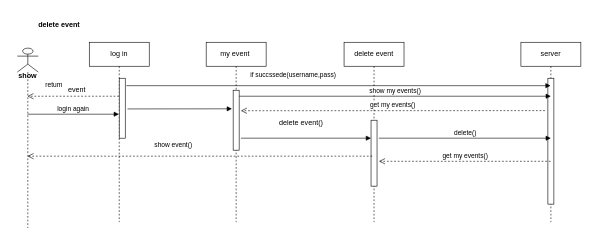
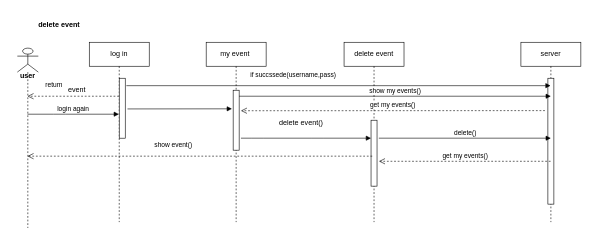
  <mxCell id="0" />
  <mxCell id="1" parent="0" />
  <mxCell id="2" value="delete event" style="shape=umlLifeline;perimeter=lifelinePerimeter;whiteSpace=wrap;html=1;container=1;collapsible=0;recursiveResize=0;outlineConnect=0;" vertex="1" parent="1"><mxGeometry x="573" y="70" width="100" height="300" as="geometry" /></mxCell>
  <mxCell id="3" value="" style="html=1;points=[];perimeter=orthogonalPerimeter;" vertex="1" parent="2"><mxGeometry x="45" y="130" width="10" height="110" as="geometry" /></mxCell>
  <mxCell id="4" value="server" style="shape=umlLifeline;perimeter=lifelinePerimeter;whiteSpace=wrap;html=1;container=1;collapsible=0;recursiveResize=0;outlineConnect=0;" vertex="1" parent="1"><mxGeometry x="868" y="70" width="100" height="300" as="geometry" /></mxCell>
  <mxCell id="5" value="" style="html=1;points=[];perimeter=orthogonalPerimeter;" vertex="1" parent="4"><mxGeometry x="45" y="60" width="10" height="210" as="geometry" /></mxCell>
  <mxCell id="6" value="" style="shape=umlLifeline;participant=umlActor;perimeter=lifelinePerimeter;whiteSpace=wrap;html=1;container=1;collapsible=0;recursiveResize=0;verticalAlign=top;spacingTop=36;labelBackgroundColor=#ffffff;outlineConnect=0;" vertex="1" parent="1"><mxGeometry x="28" y="79.8" width="35" height="300" as="geometry" /></mxCell>
- <mxCell id="7" value="show" style="text;align=center;fontStyle=1;verticalAlign=middle;spacingLeft=3;spacingRight=3;strokeColor=none;rotatable=0;points=[[0,0.5],[1,0.5]];portConstraint=eastwest;" vertex="1" parent="6"><mxGeometry x="-7.5" y="40.2" width="50" height="10" as="geometry" /></mxCell>
+ <mxCell id="7" value="user" style="text;align=center;fontStyle=1;verticalAlign=middle;spacingLeft=3;spacingRight=3;strokeColor=none;rotatable=0;points=[[0,0.5],[1,0.5]];portConstraint=eastwest;" vertex="1" parent="6"><mxGeometry x="-7.5" y="40.2" width="50" height="10" as="geometry" /></mxCell>
  <mxCell id="8" value="delete event" style="text;align=center;fontStyle=1;verticalAlign=middle;spacingLeft=3;spacingRight=3;strokeColor=none;rotatable=0;points=[[0,0.5],[1,0.5]];portConstraint=eastwest;" vertex="1" parent="1"><mxGeometry x="53" y="20" width="90" height="40" as="geometry" /></mxCell>
  <mxCell id="9" value="delete event()" style="text;html=1;resizable=0;points=[];autosize=1;align=left;verticalAlign=top;spacingTop=-4;" vertex="1" parent="1"><mxGeometry x="463" y="195" width="90" height="20" as="geometry" /></mxCell>
  <mxCell id="10" value="delete()" style="html=1;verticalAlign=bottom;endArrow=block;" edge="1" parent="1"><mxGeometry width="80" relative="1" as="geometry"><mxPoint x="631" y="230" as="sourcePoint" /><mxPoint x="918" y="230" as="targetPoint" /><Array as="points"><mxPoint x="778" y="230" /></Array></mxGeometry></mxCell>
  <mxCell id="11" value="get my events()" style="html=1;verticalAlign=bottom;endArrow=open;dashed=1;endSize=8;entryX=1.32;entryY=0.623;entryDx=0;entryDy=0;entryPerimeter=0;" edge="1" parent="1" source="4" target="3"><mxGeometry relative="1" as="geometry"><mxPoint x="798" y="230" as="sourcePoint" /><mxPoint x="718" y="230" as="targetPoint" /></mxGeometry></mxCell>
  <mxCell id="12" value="show event()&lt;br&gt;" style="html=1;verticalAlign=bottom;endArrow=open;dashed=1;endSize=8;" edge="1" parent="1" target="6"><mxGeometry x="0.154" y="-10" relative="1" as="geometry"><mxPoint x="620" y="260" as="sourcePoint" /><mxPoint x="518" y="249.5" as="targetPoint" /><Array as="points"><mxPoint x="598" y="260" /></Array><mxPoint as="offset" /></mxGeometry></mxCell>
  <mxCell id="13" value="my event&amp;nbsp;" style="shape=umlLifeline;perimeter=lifelinePerimeter;whiteSpace=wrap;html=1;container=1;collapsible=0;recursiveResize=0;outlineConnect=0;" vertex="1" parent="1"><mxGeometry x="343" y="70" width="100" height="300" as="geometry" /></mxCell>
  <mxCell id="14" value="" style="html=1;points=[];perimeter=orthogonalPerimeter;" vertex="1" parent="13"><mxGeometry x="45" y="80" width="10" height="100" as="geometry" /></mxCell>
  <mxCell id="15" value="log in" style="shape=umlLifeline;perimeter=lifelinePerimeter;whiteSpace=wrap;html=1;container=1;collapsible=0;recursiveResize=0;outlineConnect=0;" vertex="1" parent="1"><mxGeometry x="148" y="70" width="100" height="300" as="geometry" /></mxCell>
  <mxCell id="16" value="" style="html=1;points=[];perimeter=orthogonalPerimeter;" vertex="1" parent="15"><mxGeometry x="50" y="60" width="10" height="100" as="geometry" /></mxCell>
  <mxCell id="17" value="if succssede(username,pass)" style="html=1;verticalAlign=bottom;endArrow=block;exitX=1.188;exitY=0.124;exitDx=0;exitDy=0;exitPerimeter=0;" edge="1" target="4" parent="1" source="16"><mxGeometry x="-0.213" y="9" relative="1" as="geometry"><mxPoint x="208" y="130" as="sourcePoint" /><mxPoint y="140" as="targetPoint" x="298" /><mxPoint as="offset" /></mxGeometry></mxCell>
  <mxCell id="18" value="return" style="html=1;verticalAlign=bottom;endArrow=open;dashed=1;endSize=8;" edge="1" source="15" parent="1" target="6"><mxGeometry x="0.434" y="-10" relative="1" as="geometry"><mxPoint x="158" y="206" as="targetPoint" /><Array as="points"><mxPoint x="98" y="160" /></Array><mxPoint as="offset" /></mxGeometry></mxCell>
  <mxCell id="19" value="" style="html=1;verticalAlign=bottom;endArrow=block;" edge="1" parent="1"><mxGeometry width="80" relative="1" as="geometry"><mxPoint x="401" y="230" as="sourcePoint" /><mxPoint x="618" y="230" as="targetPoint" /><Array as="points"><mxPoint x="428" y="230" /><mxPoint x="528" y="230" /></Array></mxGeometry></mxCell>
  <mxCell id="20" value="show my events()" style="html=1;verticalAlign=bottom;endArrow=block;" edge="1" parent="1"><mxGeometry width="80" relative="1" as="geometry"><mxPoint x="398" y="160" as="sourcePoint" /><mxPoint x="918" y="160" as="targetPoint" /></mxGeometry></mxCell>
  <mxCell id="21" value="get my events()" style="html=1;verticalAlign=bottom;endArrow=open;dashed=1;endSize=8;entryX=1.294;entryY=0.342;entryDx=0;entryDy=0;entryPerimeter=0;" edge="1" parent="1" target="14"><mxGeometry relative="1" as="geometry"><mxPoint x="908" y="184" as="sourcePoint" /><mxPoint x="18" y="400" as="targetPoint" /></mxGeometry></mxCell>
  <mxCell id="22" value="" style="html=1;verticalAlign=bottom;endArrow=block;exitX=1.376;exitY=0.512;exitDx=0;exitDy=0;exitPerimeter=0;" edge="1" parent="1" source="16"><mxGeometry width="80" relative="1" as="geometry"><mxPoint x="18" y="400" as="sourcePoint" /><mxPoint x="386" y="181" as="targetPoint" /><Array as="points" /></mxGeometry></mxCell>
  <mxCell id="23" value="login again" style="html=1;verticalAlign=bottom;endArrow=block;" edge="1" parent="1" source="6" target="15"><mxGeometry width="80" relative="1" as="geometry"><mxPoint x="8" y="430" as="sourcePoint" /><mxPoint x="88" y="430" as="targetPoint" /><Array as="points"><mxPoint x="98" y="190" /></Array></mxGeometry></mxCell>
  <mxCell id="24" value="event" style="text;html=1;resizable=0;points=[];autosize=1;align=left;verticalAlign=top;spacingTop=-4;" vertex="1" parent="1"><mxGeometry x="110.5" y="140" width="40" height="20" as="geometry" /></mxCell>
